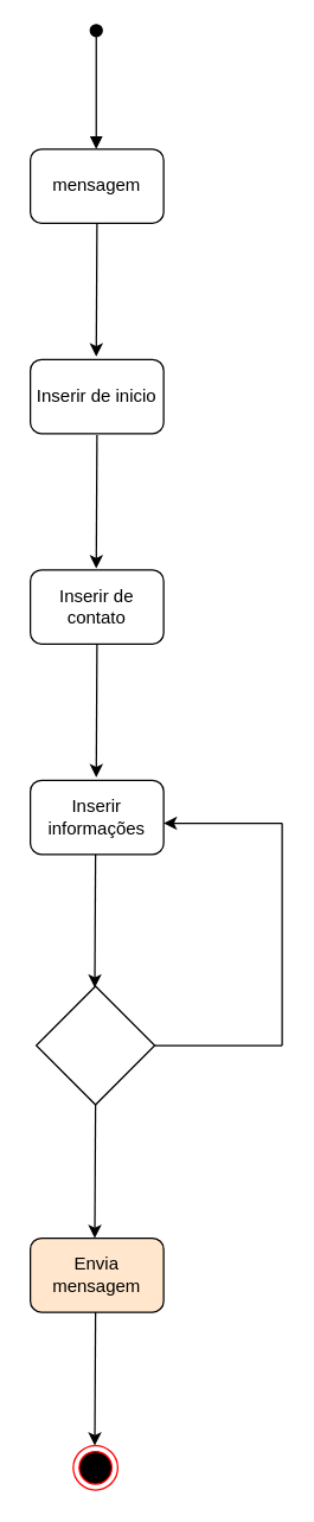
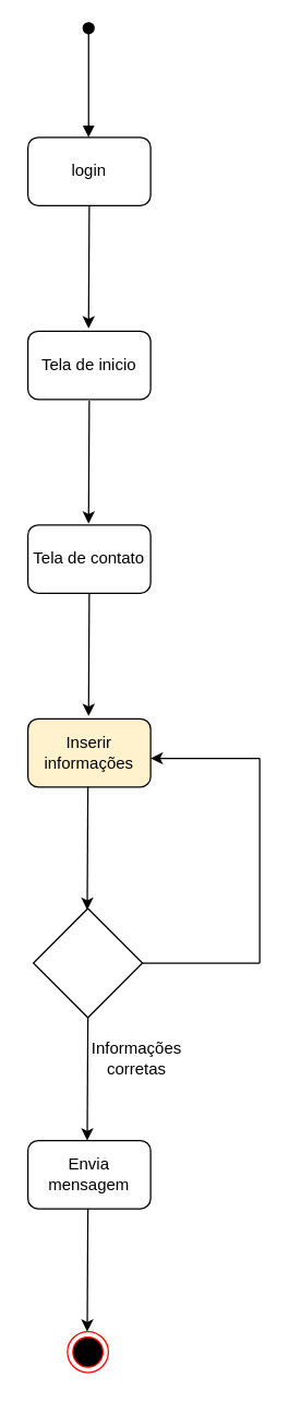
  <mxCell id="0" />
  <mxCell id="1" parent="0" />
  <mxCell id="2" value="" style="html=1;verticalAlign=bottom;startArrow=oval;startFill=1;endArrow=block;startSize=8;curved=0;rounded=0;" edge="1" parent="1"><mxGeometry width="60" relative="1" as="geometry"><mxPoint x="64.5" y="20" as="sourcePoint" /><mxPoint x="64.5" y="100" as="targetPoint" /></mxGeometry></mxCell>
- <mxCell id="3" value="mensagem" style="rounded=1;whiteSpace=wrap;html=1;" vertex="1" parent="1"><mxGeometry x="20" y="100" width="90" height="50" as="geometry" /></mxCell>
+ <mxCell id="3" value="login" style="rounded=1;whiteSpace=wrap;html=1;" vertex="1" parent="1"><mxGeometry x="20" y="100" width="90" height="50" as="geometry" /></mxCell>
  <mxCell id="4" value="" style="endArrow=classic;html=1;rounded=0;exitX=0.5;exitY=1;exitDx=0;exitDy=0;" edge="1" parent="1" source="3"><mxGeometry width="50" height="50" relative="1" as="geometry"><mxPoint x="64.5" y="160" as="sourcePoint" /><mxPoint x="64.5" y="240" as="targetPoint" /></mxGeometry></mxCell>
- <mxCell id="5" value="Inserir de inicio" style="rounded=1;whiteSpace=wrap;html=1;" vertex="1" parent="1"><mxGeometry x="20" y="242" width="90" height="50" as="geometry" /></mxCell>
+ <mxCell id="5" value="Tela de inicio" style="rounded=1;whiteSpace=wrap;html=1;" vertex="1" parent="1"><mxGeometry x="20" y="242" width="90" height="50" as="geometry" /></mxCell>
  <mxCell id="6" value="" style="endArrow=classic;html=1;rounded=0;exitX=0.5;exitY=1;exitDx=0;exitDy=0;" edge="1" parent="1"><mxGeometry width="50" height="50" relative="1" as="geometry"><mxPoint x="65" y="293" as="sourcePoint" /><mxPoint x="64.5" y="383" as="targetPoint" /></mxGeometry></mxCell>
- <mxCell id="7" value="Inserir de contato" style="rounded=1;whiteSpace=wrap;html=1;" vertex="1" parent="1"><mxGeometry x="20" y="384" width="90" height="50" as="geometry" /></mxCell>
+ <mxCell id="7" value="Tela de contato" style="rounded=1;whiteSpace=wrap;html=1;" vertex="1" parent="1"><mxGeometry x="20" y="384" width="90" height="50" as="geometry" /></mxCell>
  <mxCell id="8" value="" style="endArrow=classic;html=1;rounded=0;exitX=0.5;exitY=1;exitDx=0;exitDy=0;" edge="1" parent="1"><mxGeometry width="50" height="50" relative="1" as="geometry"><mxPoint x="65" y="434" as="sourcePoint" /><mxPoint x="64.5" y="524" as="targetPoint" /></mxGeometry></mxCell>
  <mxCell id="9" value="" style="rhombus;whiteSpace=wrap;html=1;" vertex="1" parent="1"><mxGeometry x="24" y="665" width="80" height="80" as="geometry" /></mxCell>
- <mxCell id="10" value="Inserir informações" style="rounded=1;whiteSpace=wrap;html=1;" vertex="1" parent="1"><mxGeometry x="20" y="526" width="90" height="50" as="geometry" /></mxCell>
+ <mxCell id="10" value="Inserir informações" style="rounded=1;whiteSpace=wrap;html=1;fillColor=#fff2cc;" vertex="1" parent="1"><mxGeometry x="20" y="526" width="90" height="50" as="geometry" /></mxCell>
  <mxCell id="11" value="" style="endArrow=classic;html=1;rounded=0;exitX=0.5;exitY=1;exitDx=0;exitDy=0;" edge="1" parent="1"><mxGeometry width="50" height="50" relative="1" as="geometry"><mxPoint x="64" y="576" as="sourcePoint" /><mxPoint x="63.5" y="666" as="targetPoint" /></mxGeometry></mxCell>
  <mxCell id="12" value="" style="endArrow=classic;html=1;rounded=0;exitX=0.5;exitY=1;exitDx=0;exitDy=0;" edge="1" parent="1"><mxGeometry width="50" height="50" relative="1" as="geometry"><mxPoint x="64" y="745" as="sourcePoint" /><mxPoint x="63.5" y="835" as="targetPoint" /></mxGeometry></mxCell>
- <mxCell id="13" value="Envia mensagem" style="rounded=1;whiteSpace=wrap;html=1;fillColor=#ffe6cc;" vertex="1" parent="1"><mxGeometry x="20" y="835" width="90" height="50" as="geometry" /></mxCell>
+ <mxCell id="13" value="Envia mensagem" style="rounded=1;whiteSpace=wrap;html=1;" vertex="1" parent="1"><mxGeometry x="20" y="835" width="90" height="50" as="geometry" /></mxCell>
  <mxCell id="14" value="" style="endArrow=classic;html=1;rounded=0;entryX=1;entryY=0.5;entryDx=0;entryDy=0;" edge="1" parent="1"><mxGeometry width="50" height="50" relative="1" as="geometry"><mxPoint x="190" y="555" as="sourcePoint" /><mxPoint x="110" y="555" as="targetPoint" /></mxGeometry></mxCell>
  <mxCell id="15" value="" style="endArrow=none;html=1;rounded=0;endFill=0;" edge="1" parent="1"><mxGeometry width="50" height="50" relative="1" as="geometry"><mxPoint x="190" y="705" as="sourcePoint" /><mxPoint x="190" y="555" as="targetPoint" /></mxGeometry></mxCell>
  <mxCell id="16" value="" style="endArrow=none;html=1;rounded=0;exitX=1;exitY=0.5;exitDx=0;exitDy=0;endFill=0;" edge="1" parent="1" source="9"><mxGeometry width="50" height="50" relative="1" as="geometry"><mxPoint x="190" y="850" as="sourcePoint" /><mxPoint x="190" y="705" as="targetPoint" /></mxGeometry></mxCell>
+ <mxCell id="17" value="Informações corretas" style="text;html=1;align=center;verticalAlign=middle;whiteSpace=wrap;rounded=0;" vertex="1" parent="1"><mxGeometry x="70" y="760" width="60" height="30" as="geometry" /></mxCell>
  <mxCell id="18" value="" style="endArrow=classic;html=1;rounded=0;exitX=0.5;exitY=1;exitDx=0;exitDy=0;" edge="1" parent="1"><mxGeometry width="50" height="50" relative="1" as="geometry"><mxPoint x="64" y="885" as="sourcePoint" /><mxPoint x="63.5" y="975" as="targetPoint" /></mxGeometry></mxCell>
  <mxCell id="19" value="" style="ellipse;html=1;shape=endState;fillColor=#000000;strokeColor=#ff0000;" vertex="1" parent="1"><mxGeometry x="49" y="975" width="30" height="30" as="geometry" /></mxCell>
